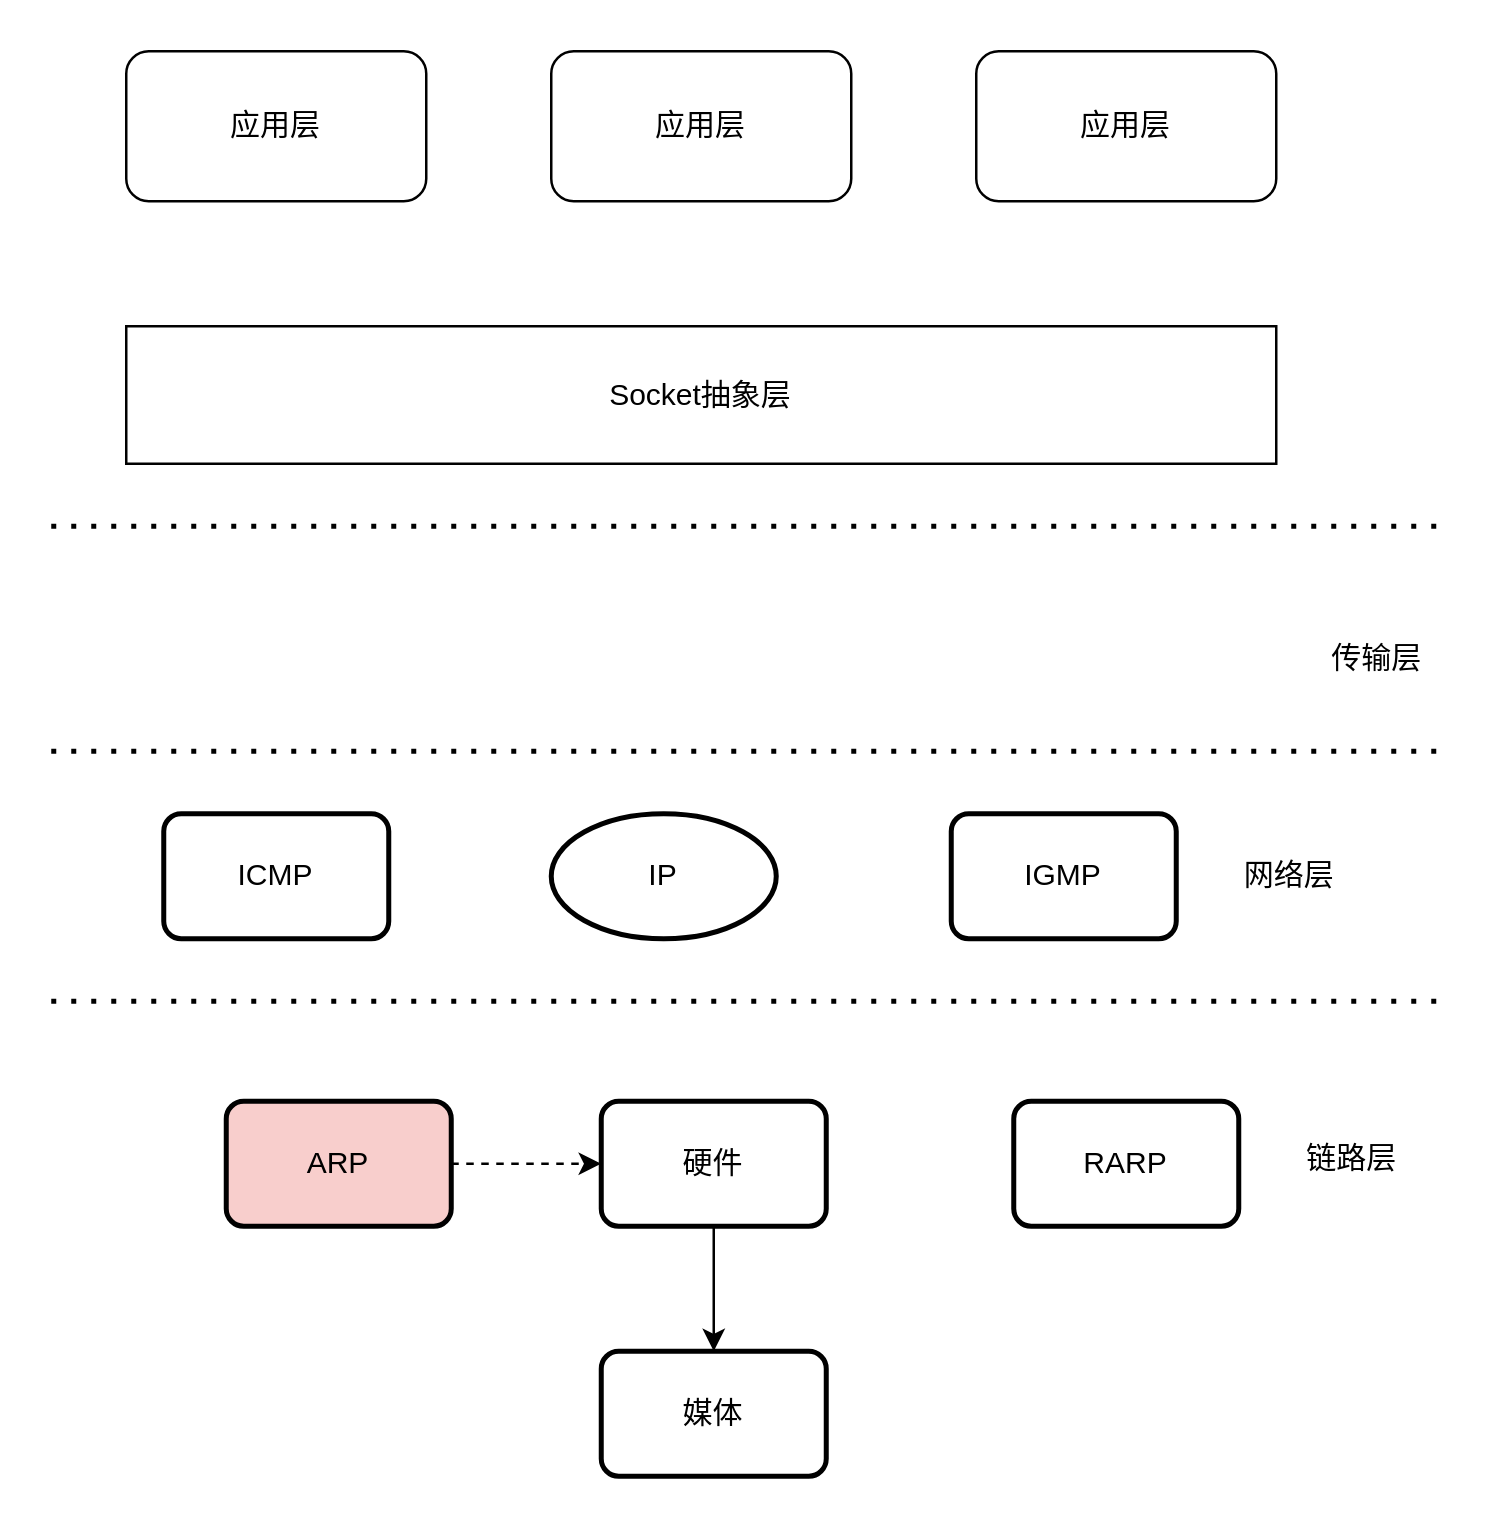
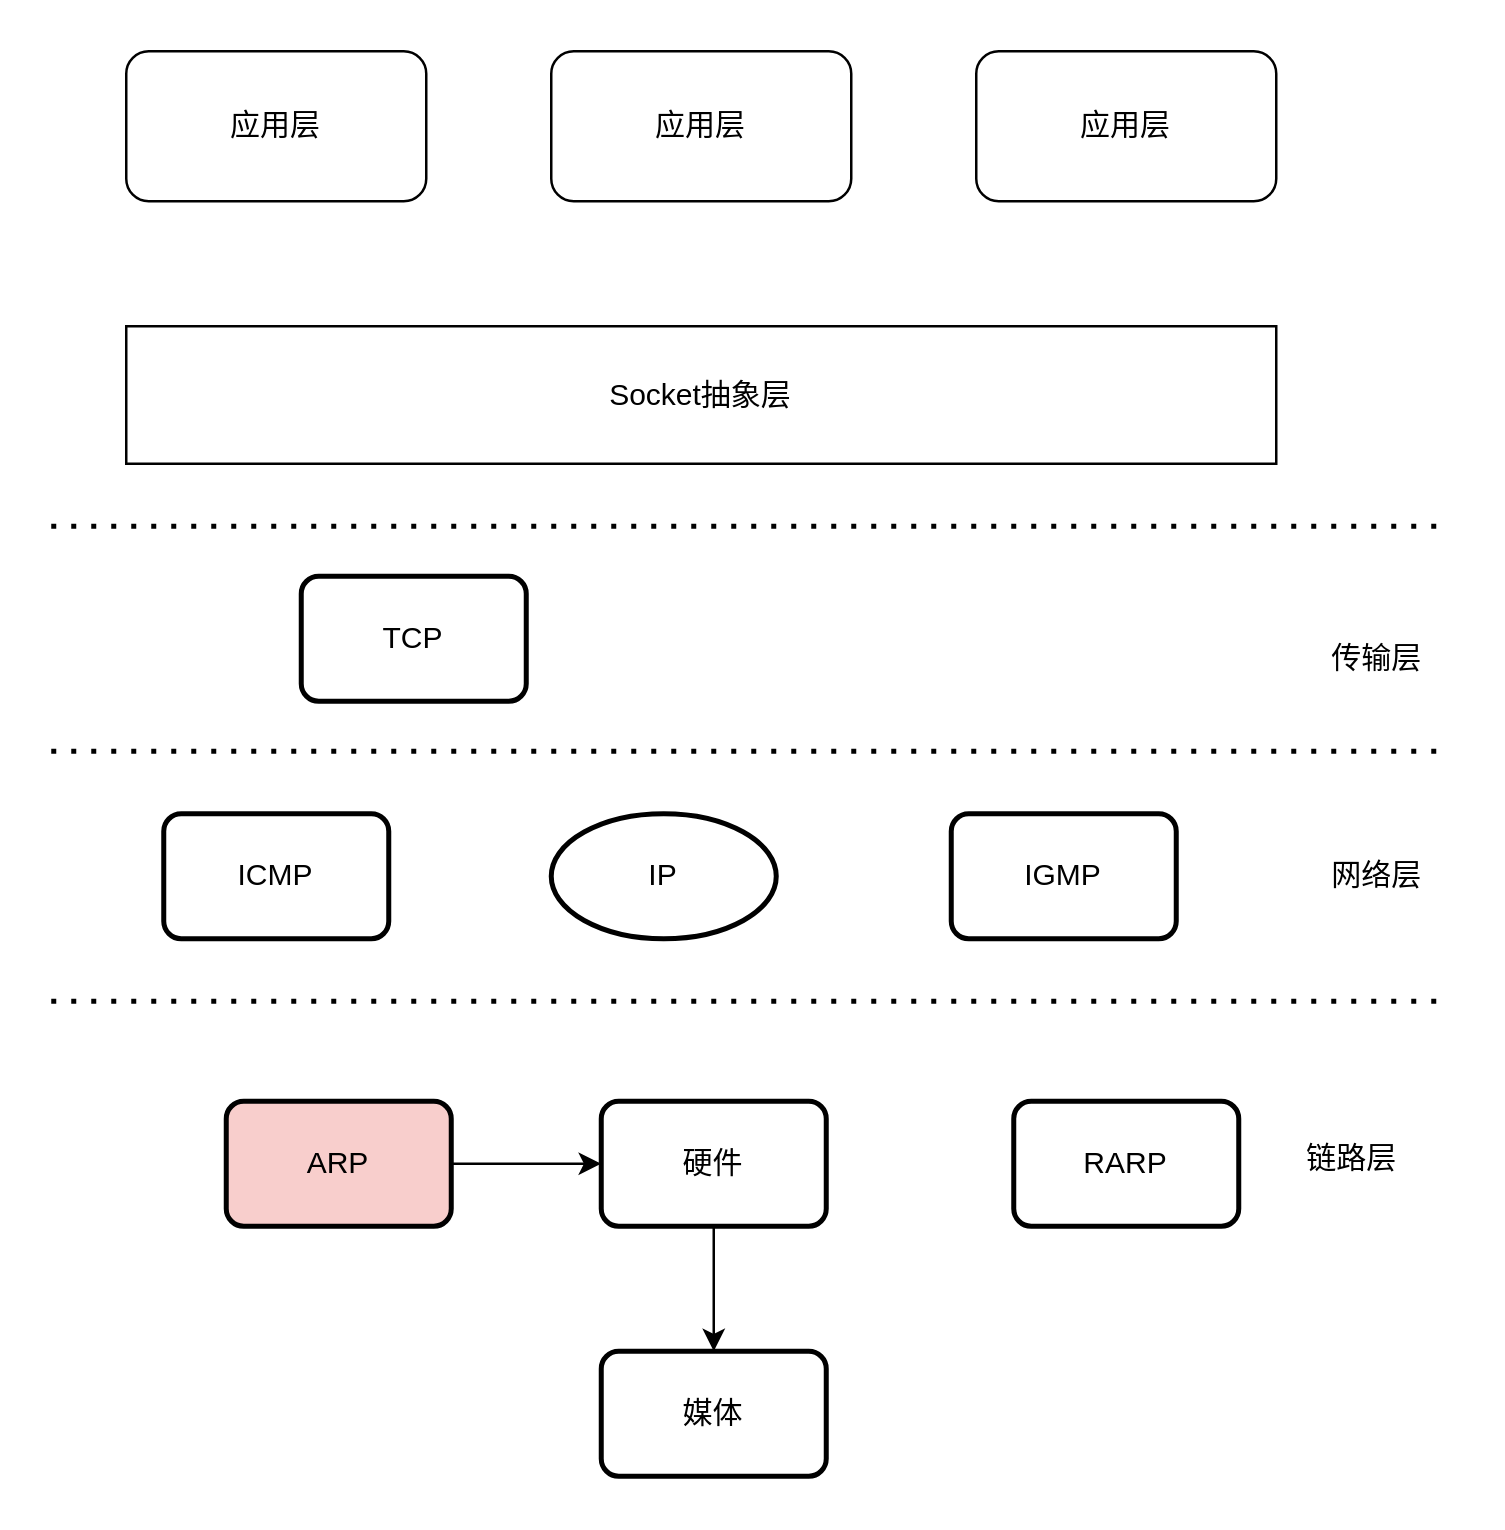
  <mxCell id="0" />
  <mxCell id="1" parent="0" />
  <mxCell id="2" value="应用层" style="rounded=1;whiteSpace=wrap;html=1;" vertex="1" parent="1"><mxGeometry x="50" y="20" width="120" height="60" as="geometry" /></mxCell>
  <mxCell id="3" value="应用层" style="rounded=1;whiteSpace=wrap;html=1;" vertex="1" parent="1"><mxGeometry x="220" y="20" width="120" height="60" as="geometry" /></mxCell>
  <mxCell id="4" value="应用层" style="rounded=1;whiteSpace=wrap;html=1;" vertex="1" parent="1"><mxGeometry x="390" y="20" width="120" height="60" as="geometry" /></mxCell>
  <mxCell id="5" value="Socket抽象层" style="rounded=0;whiteSpace=wrap;html=1;" vertex="1" parent="1"><mxGeometry x="50" y="130" width="460" height="55" as="geometry" /></mxCell>
+ <mxCell id="6" value="TCP" style="rounded=1;whiteSpace=wrap;html=1;absoluteArcSize=1;arcSize=14;strokeWidth=2;" vertex="1" parent="1"><mxGeometry x="120" y="230" width="90" height="50" as="geometry" /></mxCell>
  <mxCell id="7" value="ICMP" style="rounded=1;whiteSpace=wrap;html=1;absoluteArcSize=1;arcSize=14;strokeWidth=2;" vertex="1" parent="1"><mxGeometry x="65" y="325" width="90" height="50" as="geometry" /></mxCell>
  <mxCell id="8" value="IP" style="ellipse;whiteSpace=wrap;html=1;absoluteArcSize=1;arcSize=14;strokeWidth=2;" vertex="1" parent="1"><mxGeometry x="220" y="325" width="90" height="50" as="geometry" /></mxCell>
  <mxCell id="9" value="IGMP" style="rounded=1;whiteSpace=wrap;html=1;absoluteArcSize=1;arcSize=14;strokeWidth=2;" vertex="1" parent="1"><mxGeometry x="380" y="325" width="90" height="50" as="geometry" /></mxCell>
- <mxCell id="10" style="edgeStyle=orthogonalEdgeStyle;rounded=0;orthogonalLoop=1;jettySize=auto;html=1;entryX=0;entryY=0.5;entryDx=0;entryDy=0;dashed=1;" edge="1" parent="1" source="11" target="20"><mxGeometry relative="1" as="geometry" /></mxCell>
+ <mxCell id="10" style="edgeStyle=orthogonalEdgeStyle;rounded=0;orthogonalLoop=1;jettySize=auto;html=1;entryX=0;entryY=0.5;entryDx=0;entryDy=0;" edge="1" parent="1" source="11" target="20"><mxGeometry relative="1" as="geometry" /></mxCell>
  <mxCell id="11" value="ARP" style="rounded=1;whiteSpace=wrap;html=1;absoluteArcSize=1;arcSize=14;strokeWidth=2;fillColor=#f8cecc;" vertex="1" parent="1"><mxGeometry x="90" y="440" width="90" height="50" as="geometry" /></mxCell>
  <mxCell id="12" value="RARP" style="rounded=1;whiteSpace=wrap;html=1;absoluteArcSize=1;arcSize=14;strokeWidth=2;" vertex="1" parent="1"><mxGeometry x="405" y="440" width="90" height="50" as="geometry" /></mxCell>
  <mxCell id="13" value="" style="endArrow=none;dashed=1;html=1;dashPattern=1 3;strokeWidth=2;rounded=0;" edge="1" parent="1"><mxGeometry width="50" height="50" relative="1" as="geometry"><mxPoint x="20" y="300" as="sourcePoint" /><mxPoint x="580" y="300" as="targetPoint" /></mxGeometry></mxCell>
  <mxCell id="14" value="" style="endArrow=none;dashed=1;html=1;dashPattern=1 3;strokeWidth=2;rounded=0;" edge="1" parent="1"><mxGeometry width="50" height="50" relative="1" as="geometry"><mxPoint x="20" y="210" as="sourcePoint" /><mxPoint x="580" y="210" as="targetPoint" /></mxGeometry></mxCell>
  <mxCell id="15" value="" style="endArrow=none;dashed=1;html=1;dashPattern=1 3;strokeWidth=2;rounded=0;" edge="1" parent="1"><mxGeometry width="50" height="50" relative="1" as="geometry"><mxPoint x="20" y="400" as="sourcePoint" /><mxPoint x="580" y="400" as="targetPoint" /></mxGeometry></mxCell>
  <mxCell id="16" value="传输层" style="text;html=1;align=center;verticalAlign=middle;resizable=0;points=[];autosize=1;strokeColor=none;fillColor=none;" vertex="1" parent="1"><mxGeometry x="520" y="248" width="60" height="30" as="geometry" /></mxCell>
- <mxCell id="17" value="网络层" style="text;html=1;align=center;verticalAlign=middle;resizable=0;points=[];autosize=1;strokeColor=none;fillColor=none;" vertex="1" parent="1"><mxGeometry x="485" y="335" width="60" height="30" as="geometry" /></mxCell>
+ <mxCell id="17" value="网络层" style="text;html=1;align=center;verticalAlign=middle;resizable=0;points=[];autosize=1;strokeColor=none;fillColor=none;" vertex="1" parent="1"><mxGeometry x="520" y="335" width="60" height="30" as="geometry" /></mxCell>
  <mxCell id="18" value="链路层" style="text;html=1;align=center;verticalAlign=middle;resizable=0;points=[];autosize=1;strokeColor=none;fillColor=none;" vertex="1" parent="1"><mxGeometry x="510" y="448" width="60" height="30" as="geometry" /></mxCell>
  <mxCell id="19" style="edgeStyle=orthogonalEdgeStyle;rounded=0;orthogonalLoop=1;jettySize=auto;html=1;entryX=0.5;entryY=0;entryDx=0;entryDy=0;" edge="1" parent="1" source="20" target="21"><mxGeometry relative="1" as="geometry" /></mxCell>
  <mxCell id="20" value="硬件" style="rounded=1;whiteSpace=wrap;html=1;absoluteArcSize=1;arcSize=14;strokeWidth=2;" vertex="1" parent="1"><mxGeometry x="240" y="440" width="90" height="50" as="geometry" /></mxCell>
  <mxCell id="21" value="媒体" style="rounded=1;whiteSpace=wrap;html=1;absoluteArcSize=1;arcSize=14;strokeWidth=2;" vertex="1" parent="1"><mxGeometry x="240" y="540" width="90" height="50" as="geometry" /></mxCell>
